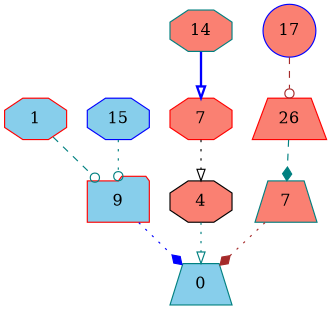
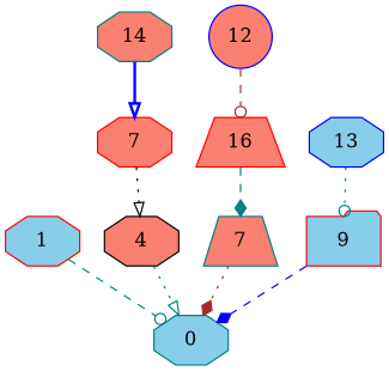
  digraph {
    node [color=red fillcolor=salmon shape=octagon style=filled]
    edge [arrowhead=odot color=teal style=dashed]
    n1 [fillcolor=skyblue label=1]
-   n2 [color=teal fillcolor=skyblue label=0 shape=trapezium]
+   n2 [color=teal fillcolor=skyblue label=0]
    n3 [color=black label=4]
    n4 [color=teal label=7 shape=trapezium]
    n5 [label=7]
    n6 [fillcolor=skyblue label=9 shape=folder]
    n7 [color=teal label=14]
-   n8 [color=blue fillcolor=skyblue label=15]
-   n9 [label=26 shape=trapezium]
-   n10 [color=blue label=17 shape=circle]
-   n1 -> n6
+   n8 [color=blue fillcolor=skyblue label=13]
+   n9 [label=16 shape=trapezium]
+   n10 [color=blue label=12 shape=circle]
+   n1 -> n2
    n3 -> n2 [arrowhead=onormal style=dotted]
    n4 -> n2 [arrowhead=diamond color=brown style=dotted]
    n5 -> n3 [arrowhead=onormal color=black style=dotted]
-   n6 -> n2 [arrowhead=diamond color=blue style=dotted]
+   n6 -> n2 [arrowhead=diamond color=blue]
    n7 -> n5 [arrowhead=onormal color=blue style=bold]
    n8 -> n6 [style=dotted]
    n9 -> n4 [arrowhead=diamond]
    n10 -> n9 [color=brown]
  }
